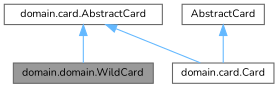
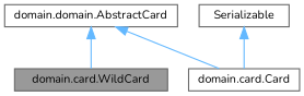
  digraph {
    fontname=Nunito
    node [color=gray40 fillcolor=white fontname=Nunito fontsize=10 shape=box style=filled]
    edge [color=steelblue1 dir=back fontname=Nunito fontsize=10 labelfontname=Helvetica labelfontsize=10 style=solid]
-   n1 [fillcolor=grey60 fontcolor=black height=0.2 label="domain.domain.WildCard" width=0.4]
-   n2 [height=0.2 label="domain.card.AbstractCard" width=0.4]
+   n1 [fillcolor=grey60 fontcolor=black height=0.2 label="domain.card.WildCard" width=0.4]
+   n2 [height=0.2 label="domain.domain.AbstractCard" width=0.4]
    n3 [height=0.2 label="domain.card.Card" width=0.4]
-   n4 [height=0.2 label=AbstractCard width=0.4]
+   n4 [height=0.2 label=Serializable width=0.4]
    n2 -> n1
    n2 -> n3
    n4 -> n3
  }
